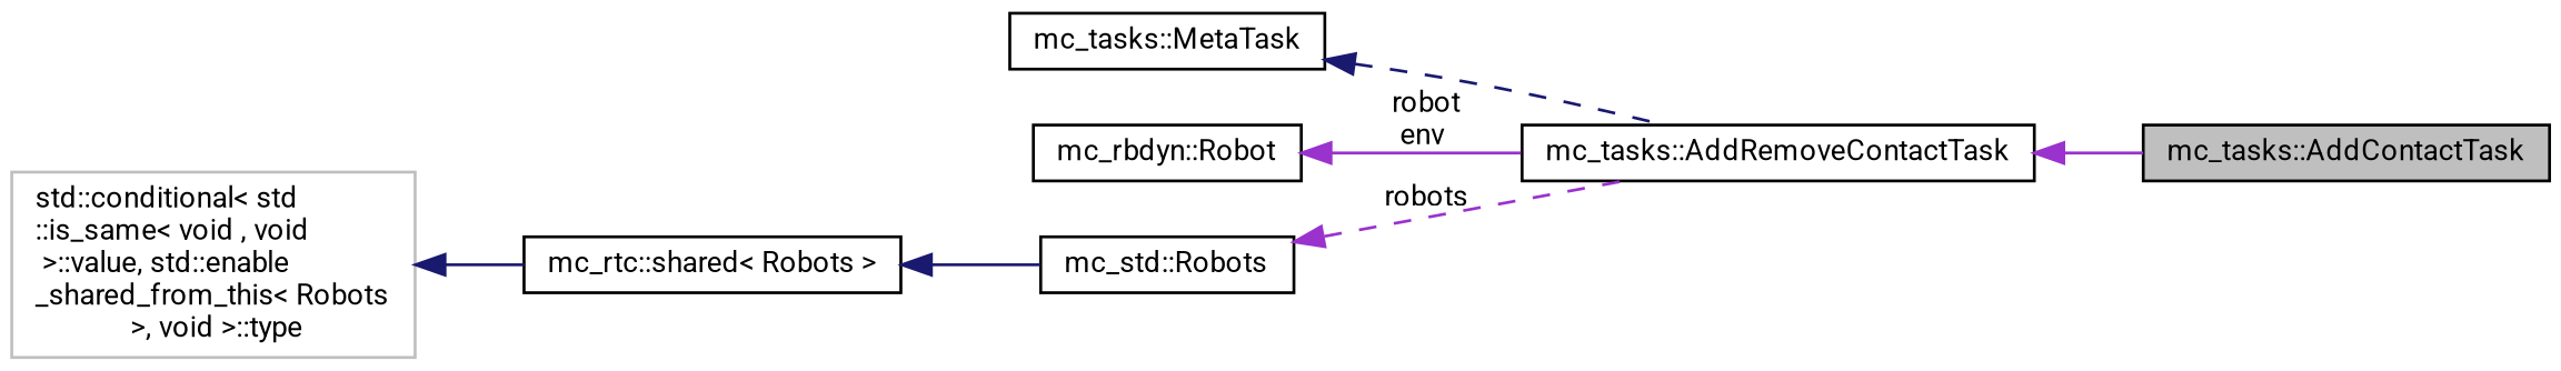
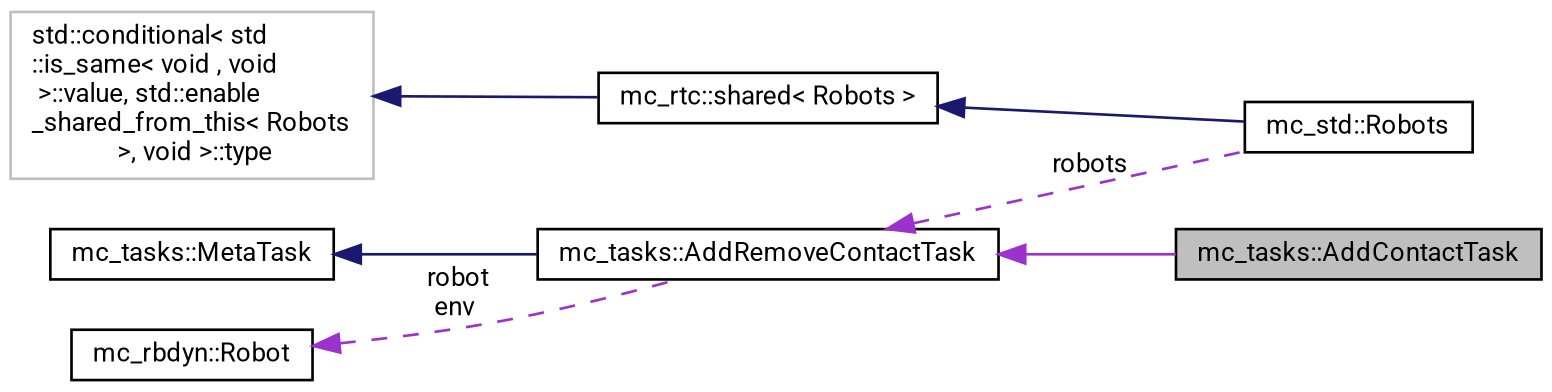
  digraph {
    fontname=Roboto
    rankdir=LR
    node [color=black fillcolor=white fontname=Roboto fontsize=10 shape=record style=filled]
    edge [color=darkorchid3 dir=back fontname=Roboto fontsize=10 labelfontname=Helvetica labelfontsize=10 style=solid]
    n1 [fillcolor=grey75 fontcolor=black height=0.2 label="mc_tasks::AddContactTask" width=0.4]
    n2 [height=0.2 label="mc_tasks::AddRemoveContactTask" width=0.4]
    n3 [height=0.2 label="mc_tasks::MetaTask" width=0.4]
    n4 [height=0.2 label="mc_rbdyn::Robot" width=0.4]
    n5 [height=0.2 label="mc_std::Robots" width=0.4]
    n6 [height=0.2 label="mc_rtc::shared\< Robots \>" width=0.4]
    n7 [color=grey75 height=0.2 label="std::conditional\< std\l::is_same\< void , void\l \>::value, std::enable\l_shared_from_this\< Robots\l  \>, void  \>::type" width=0.4]
    n2 -> n1
-   n3 -> n2 [color=midnightblue style=dashed]
-   n4 -> n2 [label=" robot\nenv"]
-   n5 -> n2 [label=" robots" style=dashed]
+   n3 -> n2 [color=midnightblue]
+   n4 -> n2 [label=" robot\nenv" style=dashed]
+   n2 -> n5 [label=" robots" style=dashed]
    n6 -> n5 [color=midnightblue]
    n7 -> n6 [color=midnightblue]
  }
